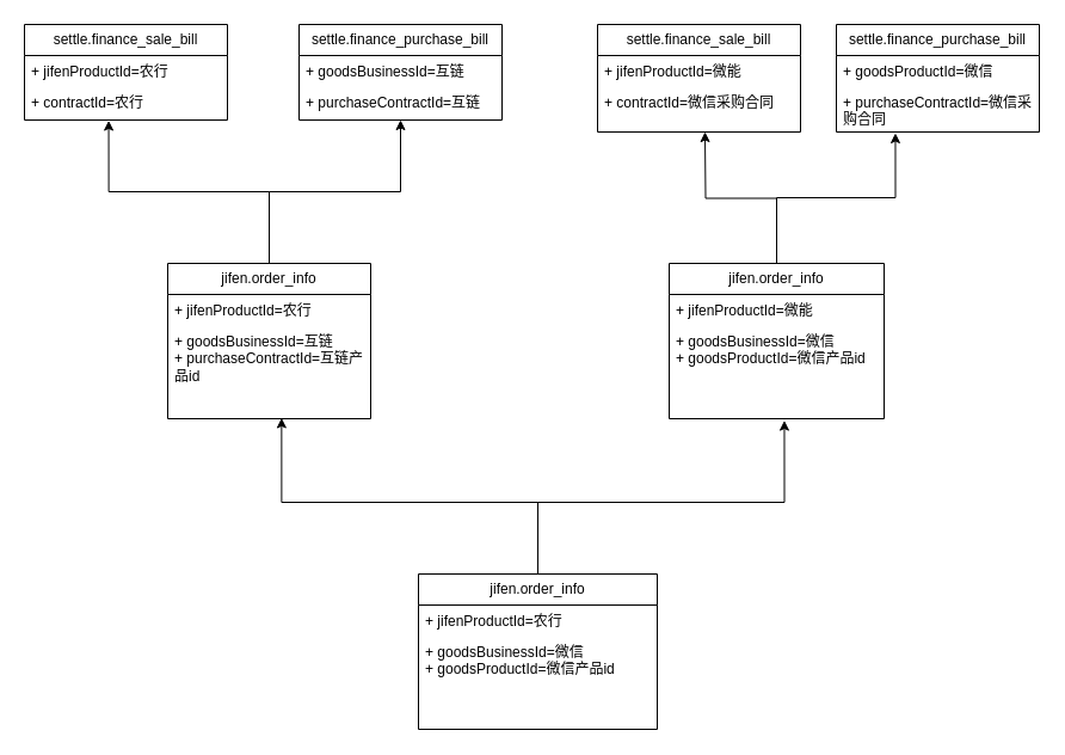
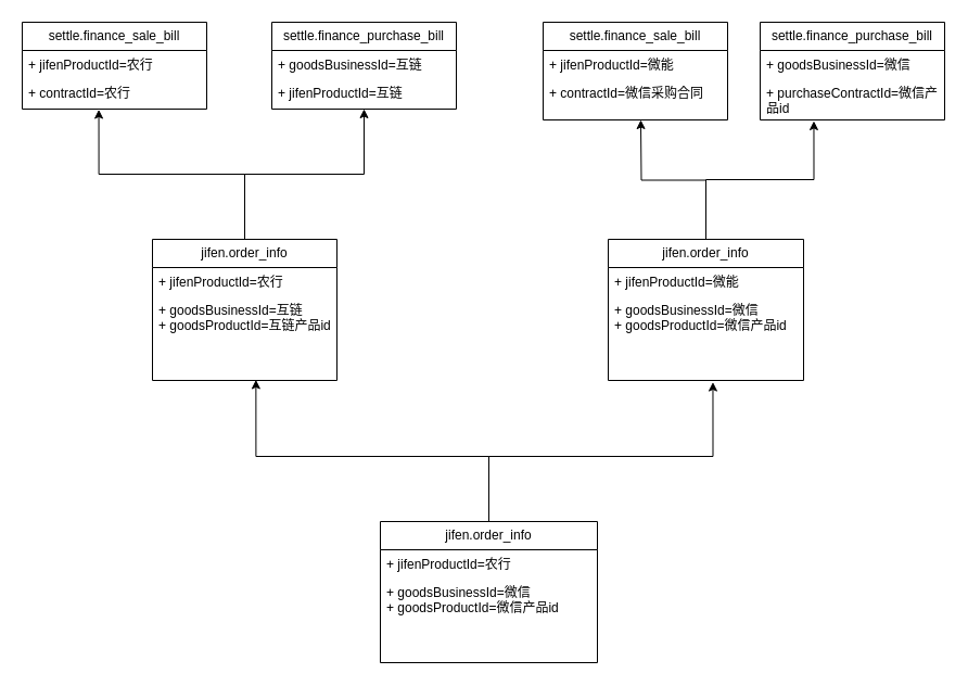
  <mxCell id="0" />
  <mxCell id="1" parent="0" />
  <mxCell id="2" style="edgeStyle=orthogonalEdgeStyle;rounded=0;orthogonalLoop=1;jettySize=auto;html=1;entryX=0.561;entryY=0.993;entryDx=0;entryDy=0;entryPerimeter=0;" edge="1" parent="1" source="4" target="11"><mxGeometry relative="1" as="geometry"><Array as="points"><mxPoint x="450" y="420" /><mxPoint x="235" y="420" /></Array></mxGeometry></mxCell>
  <mxCell id="3" style="edgeStyle=orthogonalEdgeStyle;rounded=0;orthogonalLoop=1;jettySize=auto;html=1;entryX=0.536;entryY=1.02;entryDx=0;entryDy=0;entryPerimeter=0;" edge="1" parent="1" source="4" target="16"><mxGeometry relative="1" as="geometry"><Array as="points"><mxPoint x="450" y="420" /><mxPoint x="656" y="420" /></Array></mxGeometry></mxCell>
  <mxCell id="4" value="jifen.order_info" style="swimlane;fontStyle=0;childLayout=stackLayout;horizontal=1;startSize=26;fillColor=none;horizontalStack=0;resizeParent=1;resizeParentMax=0;resizeLast=0;collapsible=1;marginBottom=0;whiteSpace=wrap;html=1;" vertex="1" parent="1"><mxGeometry x="350" y="480" width="200" height="130" as="geometry" /></mxCell>
  <mxCell id="5" value="+ jifenProductId=农行" style="text;strokeColor=none;fillColor=none;align=left;verticalAlign=top;spacingLeft=4;spacingRight=4;overflow=hidden;rotatable=0;points=[[0,0.5],[1,0.5]];portConstraint=eastwest;whiteSpace=wrap;html=1;" vertex="1" parent="4"><mxGeometry y="26" width="200" height="26" as="geometry" /></mxCell>
  <mxCell id="6" value="+ goodsBusinessId=微信&lt;br&gt;+ goodsProductId=微信产品id" style="text;strokeColor=none;fillColor=none;align=left;verticalAlign=top;spacingLeft=4;spacingRight=4;overflow=hidden;rotatable=0;points=[[0,0.5],[1,0.5]];portConstraint=eastwest;whiteSpace=wrap;html=1;" vertex="1" parent="4"><mxGeometry y="52" width="200" height="78" as="geometry" /></mxCell>
  <mxCell id="7" style="edgeStyle=orthogonalEdgeStyle;rounded=0;orthogonalLoop=1;jettySize=auto;html=1;entryX=0.415;entryY=1.017;entryDx=0;entryDy=0;entryPerimeter=0;" edge="1" parent="1" source="9" target="25"><mxGeometry relative="1" as="geometry" /></mxCell>
  <mxCell id="8" style="edgeStyle=orthogonalEdgeStyle;rounded=0;orthogonalLoop=1;jettySize=auto;html=1;entryX=0.5;entryY=1;entryDx=0;entryDy=0;" edge="1" parent="1" source="9" target="17"><mxGeometry relative="1" as="geometry" /></mxCell>
  <mxCell id="9" value="jifen.order_info" style="swimlane;fontStyle=0;childLayout=stackLayout;horizontal=1;startSize=26;fillColor=none;horizontalStack=0;resizeParent=1;resizeParentMax=0;resizeLast=0;collapsible=1;marginBottom=0;whiteSpace=wrap;html=1;" vertex="1" parent="1"><mxGeometry x="140" y="220" width="170" height="130" as="geometry" /></mxCell>
  <mxCell id="10" value="+ jifenProductId=农行" style="text;strokeColor=none;fillColor=none;align=left;verticalAlign=top;spacingLeft=4;spacingRight=4;overflow=hidden;rotatable=0;points=[[0,0.5],[1,0.5]];portConstraint=eastwest;whiteSpace=wrap;html=1;" vertex="1" parent="9"><mxGeometry y="26" width="170" height="26" as="geometry" /></mxCell>
- <mxCell id="11" value="+ goodsBusinessId=互链&lt;br&gt;+ purchaseContractId=互链产品id" style="text;strokeColor=none;fillColor=none;align=left;verticalAlign=top;spacingLeft=4;spacingRight=4;overflow=hidden;rotatable=0;points=[[0,0.5],[1,0.5]];portConstraint=eastwest;whiteSpace=wrap;html=1;" vertex="1" parent="9"><mxGeometry y="52" width="170" height="78" as="geometry" /></mxCell>
+ <mxCell id="11" value="+ goodsBusinessId=互链&lt;br&gt;+ goodsProductId=互链产品id" style="text;strokeColor=none;fillColor=none;align=left;verticalAlign=top;spacingLeft=4;spacingRight=4;overflow=hidden;rotatable=0;points=[[0,0.5],[1,0.5]];portConstraint=eastwest;whiteSpace=wrap;html=1;" vertex="1" parent="9"><mxGeometry y="52" width="170" height="78" as="geometry" /></mxCell>
  <mxCell id="12" style="edgeStyle=orthogonalEdgeStyle;rounded=0;orthogonalLoop=1;jettySize=auto;html=1;" edge="1" parent="1" source="14"><mxGeometry relative="1" as="geometry"><mxPoint x="590" y="110" as="targetPoint" /></mxGeometry></mxCell>
  <mxCell id="13" style="edgeStyle=orthogonalEdgeStyle;rounded=0;orthogonalLoop=1;jettySize=auto;html=1;entryX=0.291;entryY=1.026;entryDx=0;entryDy=0;entryPerimeter=0;" edge="1" parent="1" source="14" target="28"><mxGeometry relative="1" as="geometry" /></mxCell>
  <mxCell id="14" value="jifen.order_info" style="swimlane;fontStyle=0;childLayout=stackLayout;horizontal=1;startSize=26;fillColor=none;horizontalStack=0;resizeParent=1;resizeParentMax=0;resizeLast=0;collapsible=1;marginBottom=0;whiteSpace=wrap;html=1;" vertex="1" parent="1"><mxGeometry x="560" y="220" width="180" height="130" as="geometry" /></mxCell>
  <mxCell id="15" value="+ jifenProductId=微能" style="text;strokeColor=none;fillColor=none;align=left;verticalAlign=top;spacingLeft=4;spacingRight=4;overflow=hidden;rotatable=0;points=[[0,0.5],[1,0.5]];portConstraint=eastwest;whiteSpace=wrap;html=1;" vertex="1" parent="14"><mxGeometry y="26" width="180" height="26" as="geometry" /></mxCell>
  <mxCell id="16" value="+ goodsBusinessId=微信&lt;br&gt;+ goodsProductId=微信产品id" style="text;strokeColor=none;fillColor=none;align=left;verticalAlign=top;spacingLeft=4;spacingRight=4;overflow=hidden;rotatable=0;points=[[0,0.5],[1,0.5]];portConstraint=eastwest;whiteSpace=wrap;html=1;" vertex="1" parent="14"><mxGeometry y="52" width="180" height="78" as="geometry" /></mxCell>
  <mxCell id="17" value="settle.finance_purchase_bill" style="swimlane;fontStyle=0;childLayout=stackLayout;horizontal=1;startSize=26;fillColor=none;horizontalStack=0;resizeParent=1;resizeParentMax=0;resizeLast=0;collapsible=1;marginBottom=0;whiteSpace=wrap;html=1;" vertex="1" parent="1"><mxGeometry x="250" y="20" width="170" height="80" as="geometry" /></mxCell>
  <mxCell id="18" value="+ goodsBusinessId=互链" style="text;strokeColor=none;fillColor=none;align=left;verticalAlign=top;spacingLeft=4;spacingRight=4;overflow=hidden;rotatable=0;points=[[0,0.5],[1,0.5]];portConstraint=eastwest;whiteSpace=wrap;html=1;" vertex="1" parent="17"><mxGeometry y="26" width="170" height="26" as="geometry" /></mxCell>
- <mxCell id="19" value="+ purchaseContractId=互链" style="text;strokeColor=none;fillColor=none;align=left;verticalAlign=top;spacingLeft=4;spacingRight=4;overflow=hidden;rotatable=0;points=[[0,0.5],[1,0.5]];portConstraint=eastwest;whiteSpace=wrap;html=1;" vertex="1" parent="17"><mxGeometry y="52" width="170" height="28" as="geometry" /></mxCell>
+ <mxCell id="19" value="+ jifenProductId=互链" style="text;strokeColor=none;fillColor=none;align=left;verticalAlign=top;spacingLeft=4;spacingRight=4;overflow=hidden;rotatable=0;points=[[0,0.5],[1,0.5]];portConstraint=eastwest;whiteSpace=wrap;html=1;" vertex="1" parent="17"><mxGeometry y="52" width="170" height="28" as="geometry" /></mxCell>
  <mxCell id="20" value="settle.finance_sale_bill" style="swimlane;fontStyle=0;childLayout=stackLayout;horizontal=1;startSize=26;fillColor=none;horizontalStack=0;resizeParent=1;resizeParentMax=0;resizeLast=0;collapsible=1;marginBottom=0;whiteSpace=wrap;html=1;" vertex="1" parent="1"><mxGeometry x="500" y="20" width="170" height="90" as="geometry" /></mxCell>
  <mxCell id="21" value="+ jifenProductId=微能" style="text;strokeColor=none;fillColor=none;align=left;verticalAlign=top;spacingLeft=4;spacingRight=4;overflow=hidden;rotatable=0;points=[[0,0.5],[1,0.5]];portConstraint=eastwest;whiteSpace=wrap;html=1;" vertex="1" parent="20"><mxGeometry y="26" width="170" height="26" as="geometry" /></mxCell>
  <mxCell id="22" value="+ contractId=微信采购合同" style="text;strokeColor=none;fillColor=none;align=left;verticalAlign=top;spacingLeft=4;spacingRight=4;overflow=hidden;rotatable=0;points=[[0,0.5],[1,0.5]];portConstraint=eastwest;whiteSpace=wrap;html=1;" vertex="1" parent="20"><mxGeometry y="52" width="170" height="38" as="geometry" /></mxCell>
  <mxCell id="23" value="settle.finance_sale_bill" style="swimlane;fontStyle=0;childLayout=stackLayout;horizontal=1;startSize=26;fillColor=none;horizontalStack=0;resizeParent=1;resizeParentMax=0;resizeLast=0;collapsible=1;marginBottom=0;whiteSpace=wrap;html=1;" vertex="1" parent="1"><mxGeometry x="20" y="20" width="170" height="80" as="geometry" /></mxCell>
  <mxCell id="24" value="+ jifenProductId=农行" style="text;strokeColor=none;fillColor=none;align=left;verticalAlign=top;spacingLeft=4;spacingRight=4;overflow=hidden;rotatable=0;points=[[0,0.5],[1,0.5]];portConstraint=eastwest;whiteSpace=wrap;html=1;" vertex="1" parent="23"><mxGeometry y="26" width="170" height="26" as="geometry" /></mxCell>
  <mxCell id="25" value="+ contractId=农行" style="text;strokeColor=none;fillColor=none;align=left;verticalAlign=top;spacingLeft=4;spacingRight=4;overflow=hidden;rotatable=0;points=[[0,0.5],[1,0.5]];portConstraint=eastwest;whiteSpace=wrap;html=1;" vertex="1" parent="23"><mxGeometry y="52" width="170" height="28" as="geometry" /></mxCell>
  <mxCell id="26" value="settle.finance_purchase_bill" style="swimlane;fontStyle=0;childLayout=stackLayout;horizontal=1;startSize=26;fillColor=none;horizontalStack=0;resizeParent=1;resizeParentMax=0;resizeLast=0;collapsible=1;marginBottom=0;whiteSpace=wrap;html=1;" vertex="1" parent="1"><mxGeometry x="700" y="20" width="170" height="90" as="geometry" /></mxCell>
- <mxCell id="27" value="+ goodsProductId=微信" style="text;strokeColor=none;fillColor=none;align=left;verticalAlign=top;spacingLeft=4;spacingRight=4;overflow=hidden;rotatable=0;points=[[0,0.5],[1,0.5]];portConstraint=eastwest;whiteSpace=wrap;html=1;" vertex="1" parent="26"><mxGeometry y="26" width="170" height="26" as="geometry" /></mxCell>
- <mxCell id="28" value="+ purchaseContractId=微信采购合同" style="text;strokeColor=none;fillColor=none;align=left;verticalAlign=top;spacingLeft=4;spacingRight=4;overflow=hidden;rotatable=0;points=[[0,0.5],[1,0.5]];portConstraint=eastwest;whiteSpace=wrap;html=1;" vertex="1" parent="26"><mxGeometry y="52" width="170" height="38" as="geometry" /></mxCell>
+ <mxCell id="27" value="+ goodsBusinessId=微信" style="text;strokeColor=none;fillColor=none;align=left;verticalAlign=top;spacingLeft=4;spacingRight=4;overflow=hidden;rotatable=0;points=[[0,0.5],[1,0.5]];portConstraint=eastwest;whiteSpace=wrap;html=1;" vertex="1" parent="26"><mxGeometry y="26" width="170" height="26" as="geometry" /></mxCell>
+ <mxCell id="28" value="+ purchaseContractId=微信产品id" style="text;strokeColor=none;fillColor=none;align=left;verticalAlign=top;spacingLeft=4;spacingRight=4;overflow=hidden;rotatable=0;points=[[0,0.5],[1,0.5]];portConstraint=eastwest;whiteSpace=wrap;html=1;" vertex="1" parent="26"><mxGeometry y="52" width="170" height="38" as="geometry" /></mxCell>
